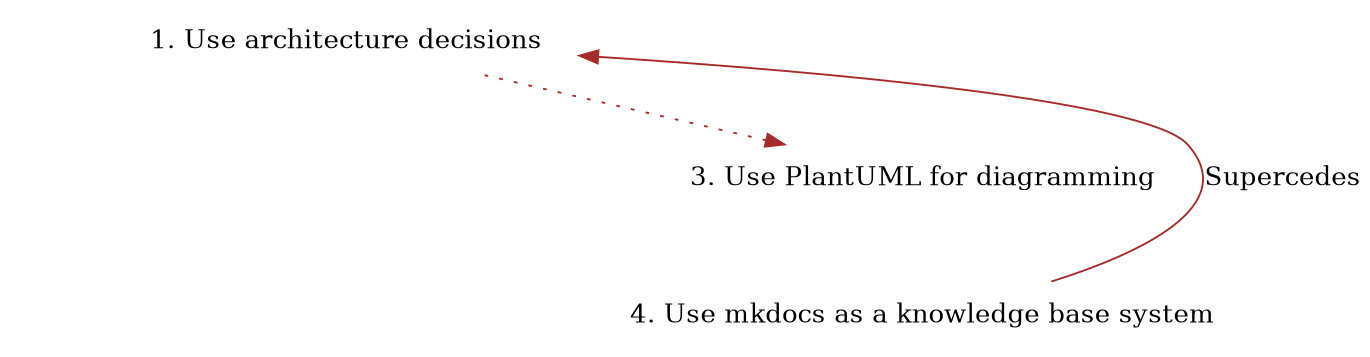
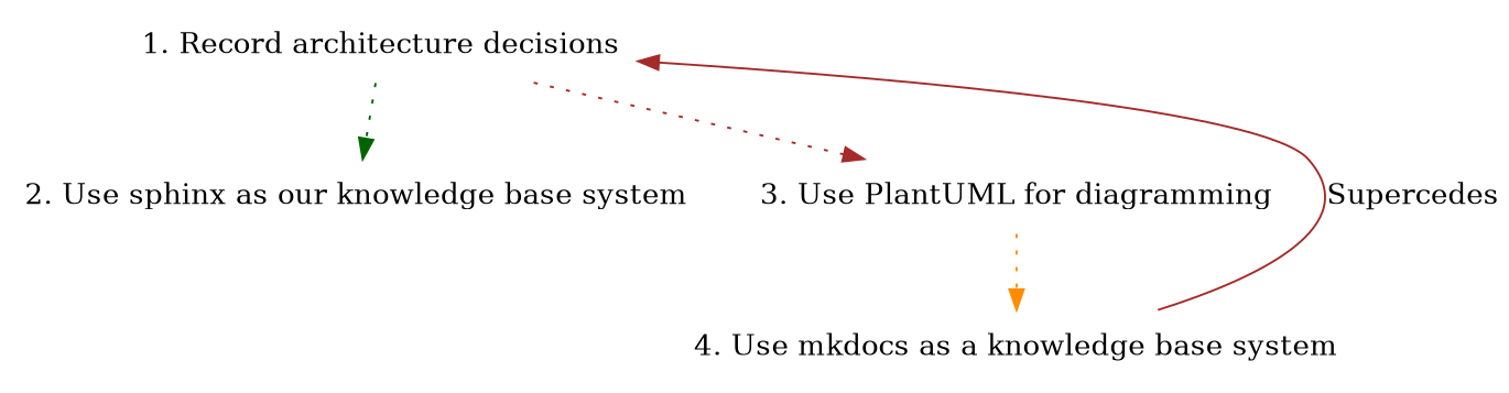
  digraph {
    node [shape=plaintext]
    edge [color=brown style=dotted weight=1]
-   n1 [label="1. Use architecture decisions"]
+   n1 [label="1. Record architecture decisions"]
+   n2 [label="2. Use sphinx as our knowledge base system"]
    n3 [label="3. Use PlantUML for diagramming"]
    n4 [label="4. Use mkdocs as a knowledge base system"]
+   n1 -> n2 [color=darkgreen]
    n1 -> n3
+   n3 -> n4 [color=darkorange]
    n4 -> n1 [label=Supercedes weight=0 style=""]
  }
